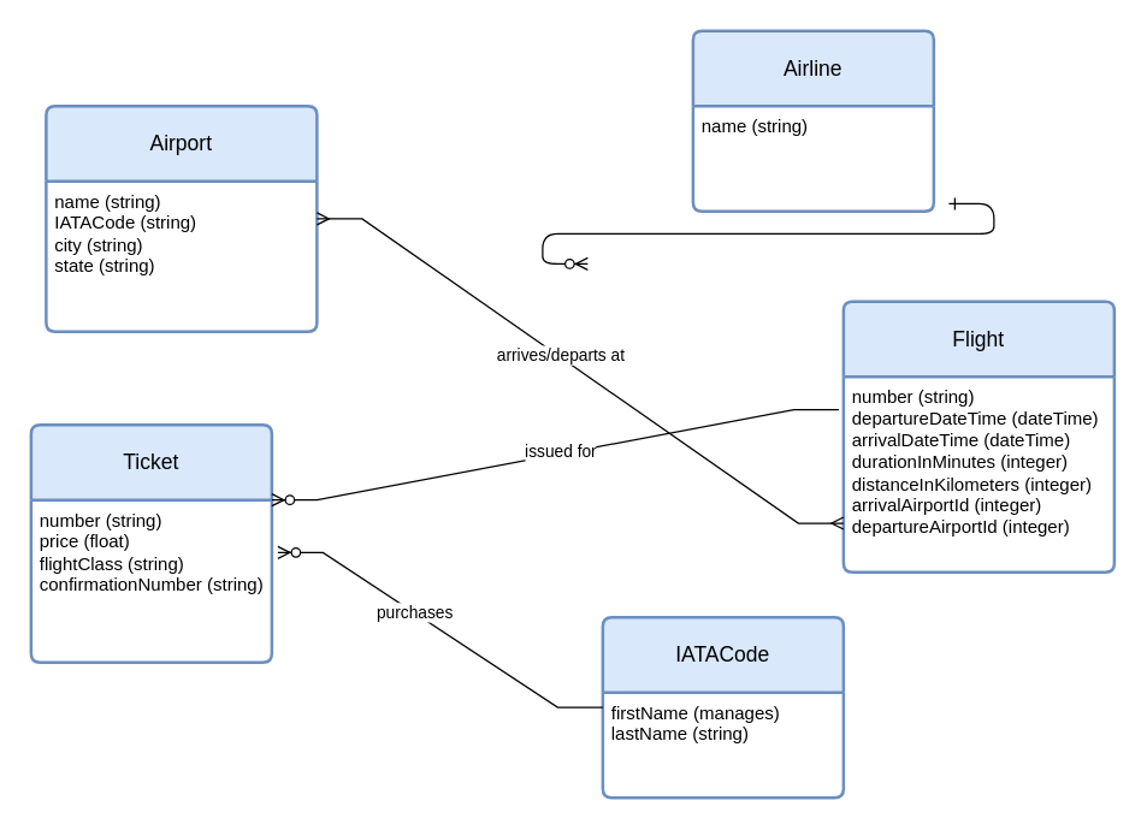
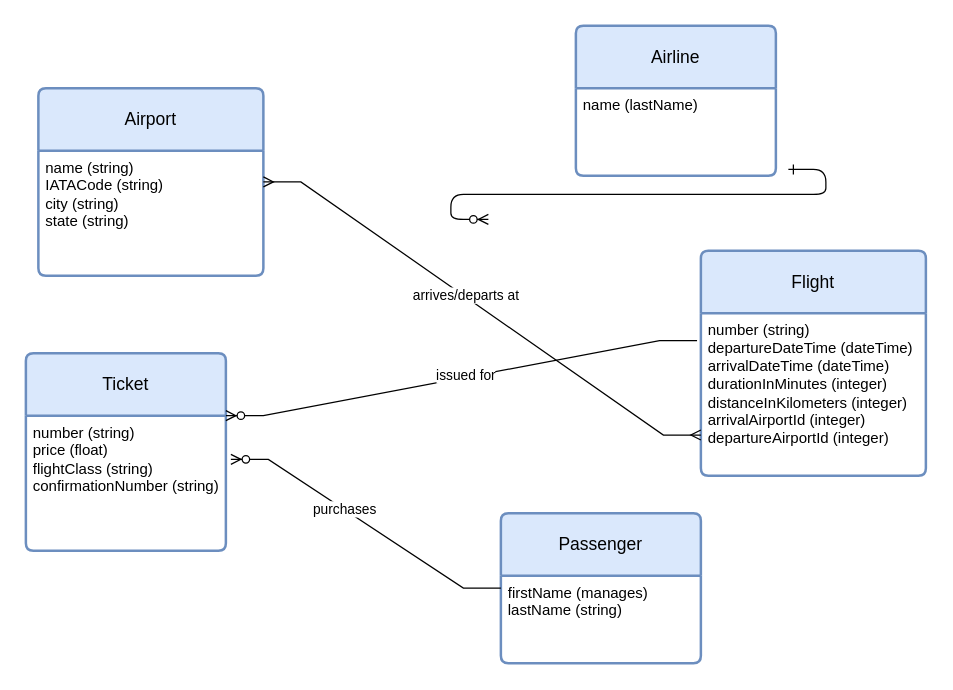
  <mxCell id="0" />
  <mxCell id="1" parent="0" />
  <mxCell id="2" value="" style="edgeStyle=entityRelationEdgeStyle;endArrow=ERzeroToMany;startArrow=ERone;endFill=1;startFill=0;" parent="1" edge="1"><mxGeometry width="100" height="100" relative="1" as="geometry"><mxPoint x="630" y="135" as="sourcePoint" /><mxPoint x="390" y="175" as="targetPoint" /></mxGeometry></mxCell>
  <mxCell id="3" value="Airport" style="swimlane;childLayout=stackLayout;horizontal=1;startSize=50;horizontalStack=0;rounded=1;fontSize=14;fontStyle=0;strokeWidth=2;resizeParent=0;resizeLast=1;shadow=0;dashed=0;align=center;arcSize=4;whiteSpace=wrap;html=1;fillColor=#dae8fc;strokeColor=#6c8ebf;" vertex="1" parent="1"><mxGeometry x="30" y="70" width="180" height="150" as="geometry" /></mxCell>
  <mxCell id="4" value="name (string)&lt;br&gt;IATACode (string)&lt;br&gt;city (string)&lt;br&gt;state (string)" style="align=left;strokeColor=none;fillColor=none;spacingLeft=4;fontSize=12;verticalAlign=top;resizable=0;rotatable=0;part=1;html=1;" vertex="1" parent="3"><mxGeometry y="50" width="180" height="100" as="geometry" /></mxCell>
- <mxCell id="5" value="IATACode" style="swimlane;childLayout=stackLayout;horizontal=1;startSize=50;horizontalStack=0;rounded=1;fontSize=14;fontStyle=0;strokeWidth=2;resizeParent=0;resizeLast=1;shadow=0;dashed=0;align=center;arcSize=4;whiteSpace=wrap;html=1;fillColor=#dae8fc;strokeColor=#6c8ebf;" vertex="1" parent="1"><mxGeometry x="400" y="410" width="160" height="120" as="geometry" /></mxCell>
+ <mxCell id="5" value="Passenger" style="swimlane;childLayout=stackLayout;horizontal=1;startSize=50;horizontalStack=0;rounded=1;fontSize=14;fontStyle=0;strokeWidth=2;resizeParent=0;resizeLast=1;shadow=0;dashed=0;align=center;arcSize=4;whiteSpace=wrap;html=1;fillColor=#dae8fc;strokeColor=#6c8ebf;" vertex="1" parent="1"><mxGeometry x="400" y="410" width="160" height="120" as="geometry" /></mxCell>
  <mxCell id="6" value="firstName (manages)&lt;br&gt;lastName (string)" style="align=left;strokeColor=none;fillColor=none;spacingLeft=4;fontSize=12;verticalAlign=top;resizable=0;rotatable=0;part=1;html=1;" vertex="1" parent="5"><mxGeometry y="50" width="160" height="70" as="geometry" /></mxCell>
  <mxCell id="7" value="Ticket" style="swimlane;childLayout=stackLayout;horizontal=1;startSize=50;horizontalStack=0;rounded=1;fontSize=14;fontStyle=0;strokeWidth=2;resizeParent=0;resizeLast=1;shadow=0;dashed=0;align=center;arcSize=4;whiteSpace=wrap;html=1;fillColor=#dae8fc;strokeColor=#6c8ebf;" vertex="1" parent="1"><mxGeometry x="20" y="282" width="160" height="158" as="geometry" /></mxCell>
  <mxCell id="8" value="number (string)&lt;br&gt;price (float)&lt;br&gt;flightClass (string)&lt;br&gt;confirmationNumber (string)" style="align=left;strokeColor=none;fillColor=none;spacingLeft=4;fontSize=12;verticalAlign=top;resizable=0;rotatable=0;part=1;html=1;" vertex="1" parent="7"><mxGeometry y="50" width="160" height="108" as="geometry" /></mxCell>
  <mxCell id="9" value="Flight" style="swimlane;childLayout=stackLayout;horizontal=1;startSize=50;horizontalStack=0;rounded=1;fontSize=14;fontStyle=0;strokeWidth=2;resizeParent=0;resizeLast=1;shadow=0;dashed=0;align=center;arcSize=4;whiteSpace=wrap;html=1;fillColor=#dae8fc;strokeColor=#6c8ebf;" vertex="1" parent="1"><mxGeometry x="560" y="200" width="180" height="180" as="geometry" /></mxCell>
  <mxCell id="10" value="number (string)&lt;br&gt;departureDateTime (dateTime)&lt;br&gt;arrivalDateTime (dateTime)&lt;br&gt;durationInMinutes (integer)&lt;br&gt;distanceInKilometers (integer)&lt;br&gt;arrivalAirportId (integer)&lt;br&gt;departureAirportId (integer)" style="align=left;strokeColor=none;fillColor=none;spacingLeft=4;fontSize=12;verticalAlign=top;resizable=0;rotatable=0;part=1;html=1;" vertex="1" parent="9"><mxGeometry y="50" width="180" height="130" as="geometry" /></mxCell>
  <mxCell id="11" value="Airline" style="swimlane;childLayout=stackLayout;horizontal=1;startSize=50;horizontalStack=0;rounded=1;fontSize=14;fontStyle=0;strokeWidth=2;resizeParent=0;resizeLast=1;shadow=0;dashed=0;align=center;arcSize=4;whiteSpace=wrap;html=1;fillColor=#dae8fc;strokeColor=#6c8ebf;" vertex="1" parent="1"><mxGeometry x="460" y="20" width="160" height="120" as="geometry" /></mxCell>
- <mxCell id="12" value="name (string)" style="align=left;strokeColor=none;fillColor=none;spacingLeft=4;fontSize=12;verticalAlign=top;resizable=0;rotatable=0;part=1;html=1;" vertex="1" parent="11"><mxGeometry y="50" width="160" height="70" as="geometry" /></mxCell>
+ <mxCell id="12" value="name (lastName)" style="align=left;strokeColor=none;fillColor=none;spacingLeft=4;fontSize=12;verticalAlign=top;resizable=0;rotatable=0;part=1;html=1;" vertex="1" parent="11"><mxGeometry y="50" width="160" height="70" as="geometry" /></mxCell>
  <mxCell id="13" value="" style="edgeStyle=entityRelationEdgeStyle;fontSize=12;html=1;endArrow=ERzeroToMany;endFill=1;rounded=0;exitX=0;exitY=0.5;exitDx=0;exitDy=0;entryX=1.025;entryY=0.324;entryDx=0;entryDy=0;entryPerimeter=0;" edge="1" parent="1" source="5" target="8"><mxGeometry width="100" height="100" relative="1" as="geometry"><mxPoint x="300" y="400" as="sourcePoint" /><mxPoint x="400" y="300" as="targetPoint" /></mxGeometry></mxCell>
  <mxCell id="14" value="purchases" style="edgeLabel;html=1;align=center;verticalAlign=middle;resizable=0;points=[];" vertex="1" connectable="0" parent="13"><mxGeometry x="0.173" relative="1" as="geometry"><mxPoint as="offset" /></mxGeometry></mxCell>
  <mxCell id="15" value="" style="edgeStyle=entityRelationEdgeStyle;fontSize=12;html=1;endArrow=ERzeroToMany;endFill=1;rounded=0;entryX=1;entryY=0;entryDx=0;entryDy=0;exitX=-0.017;exitY=0.169;exitDx=0;exitDy=0;exitPerimeter=0;" edge="1" parent="1" source="10" target="8"><mxGeometry width="100" height="100" relative="1" as="geometry"><mxPoint x="440" y="210" as="sourcePoint" /><mxPoint x="540" y="300" as="targetPoint" /></mxGeometry></mxCell>
  <mxCell id="16" value="issued for" style="edgeLabel;html=1;align=center;verticalAlign=middle;resizable=0;points=[];" vertex="1" connectable="0" parent="15"><mxGeometry x="-0.016" y="-2" relative="1" as="geometry"><mxPoint as="offset" /></mxGeometry></mxCell>
  <mxCell id="17" value="" style="edgeStyle=entityRelationEdgeStyle;fontSize=12;html=1;endArrow=ERmany;startArrow=ERmany;rounded=0;entryX=0;entryY=0.75;entryDx=0;entryDy=0;exitX=1;exitY=0.25;exitDx=0;exitDy=0;" edge="1" parent="1" source="4" target="10"><mxGeometry width="100" height="100" relative="1" as="geometry"><mxPoint x="440" y="400" as="sourcePoint" /><mxPoint x="540" y="300" as="targetPoint" /></mxGeometry></mxCell>
  <mxCell id="18" value="arrives/departs at" style="edgeLabel;html=1;align=center;verticalAlign=middle;resizable=0;points=[];" vertex="1" connectable="0" parent="17"><mxGeometry x="-0.08" y="1" relative="1" as="geometry"><mxPoint as="offset" /></mxGeometry></mxCell>
